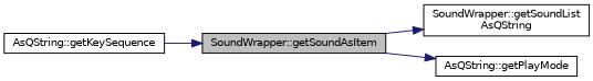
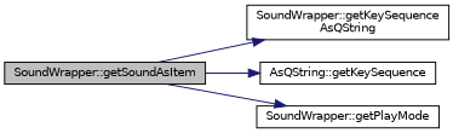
  digraph {
    rankdir=LR
    node [color=black fillcolor=white fontname=Helvetica fontsize=10 shape=record style=filled]
    edge [color=midnightblue fontname=Helvetica fontsize=10 labelfontname=Helvetica labelfontsize=10 style=solid]
    n1 [fillcolor=grey75 fontcolor=black height=0.2 label="SoundWrapper::getSoundAsItem" width=0.4]
-   n2 [height=0.2 label="SoundWrapper::getSoundList\lAsQString" width=0.4]
+   n2 [height=0.2 label="SoundWrapper::getKeySequence\lAsQString" width=0.4]
    n3 [height=0.2 label="AsQString::getKeySequence" width=0.4]
-   n4 [height=0.2 label="AsQString::getPlayMode" width=0.4]
+   n4 [height=0.2 label="SoundWrapper::getPlayMode" width=0.4]
    n1 -> n2
-   n3 -> n1
+   n1 -> n3
    n1 -> n4
  }
